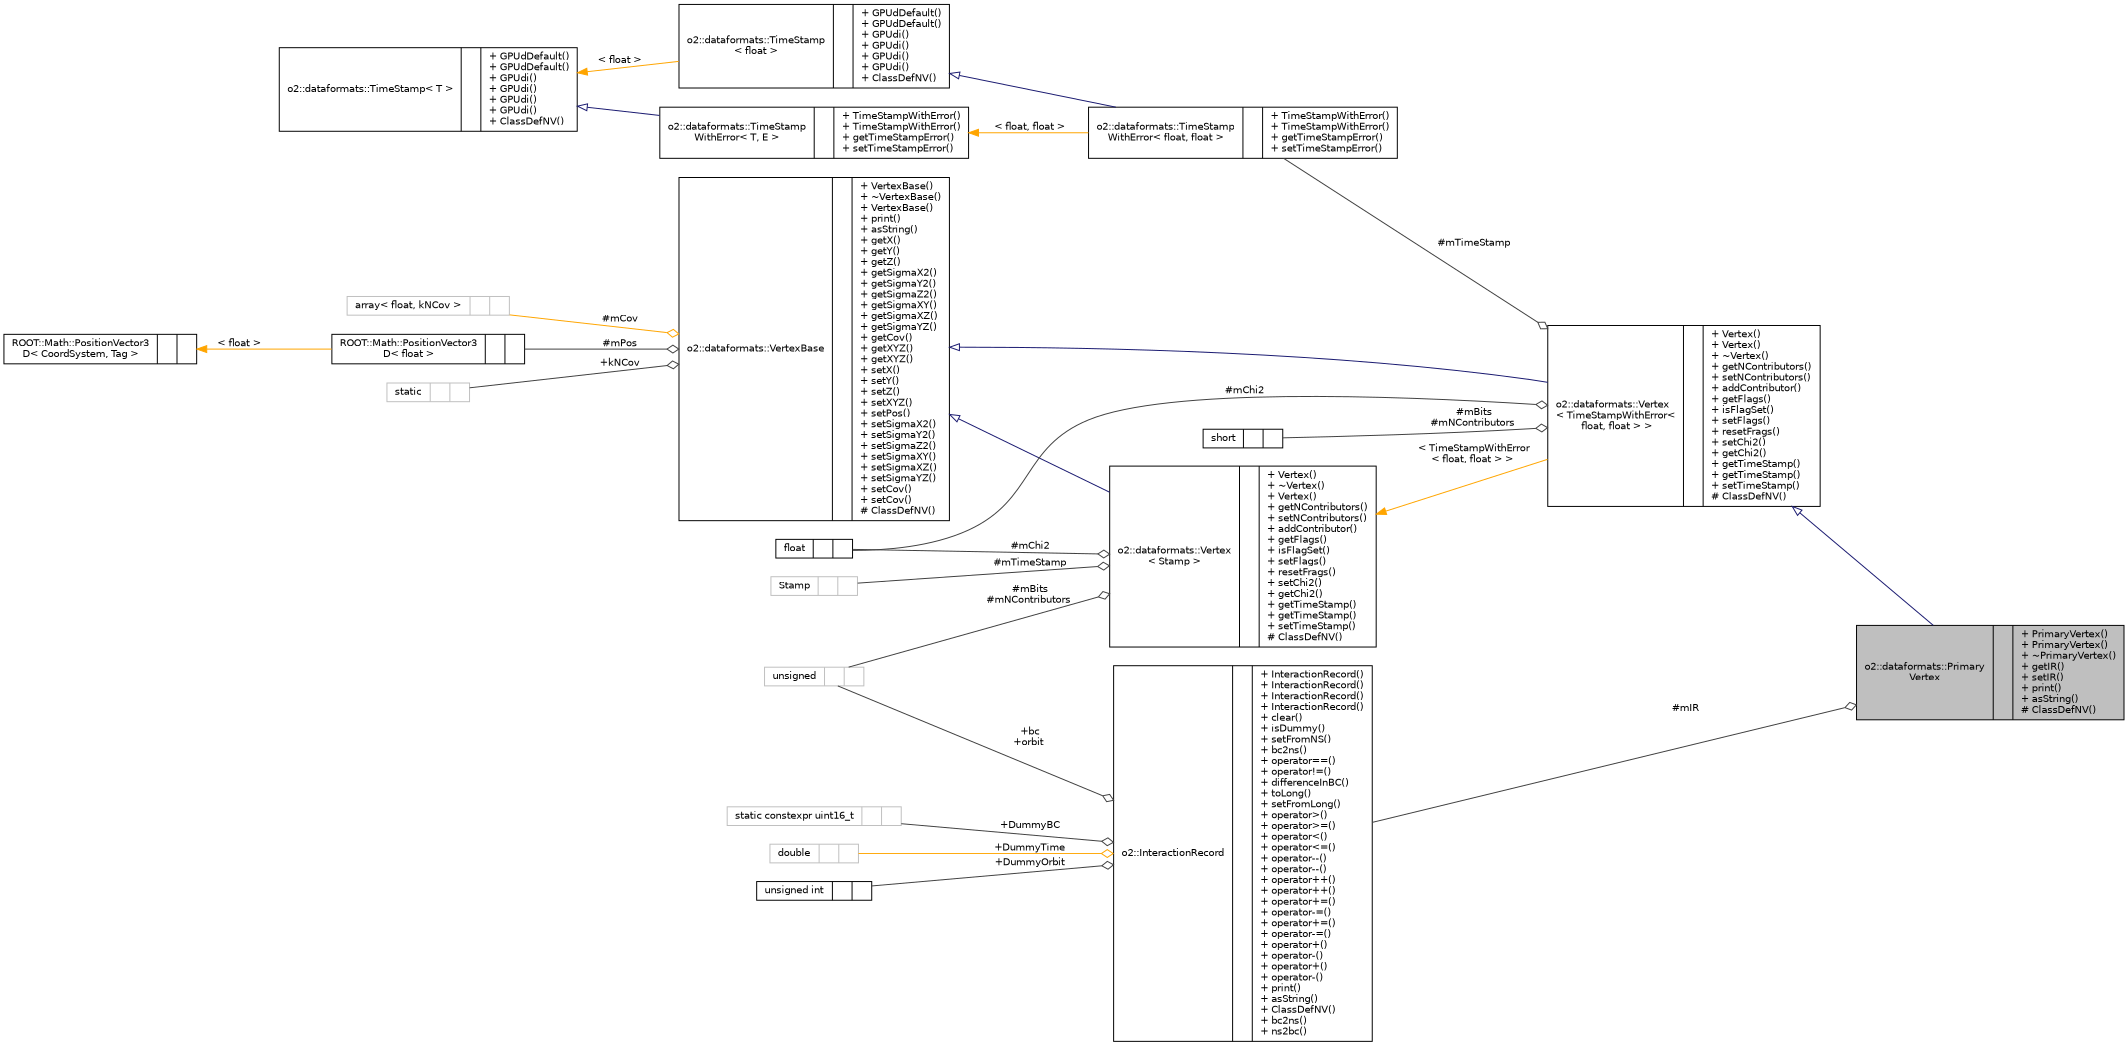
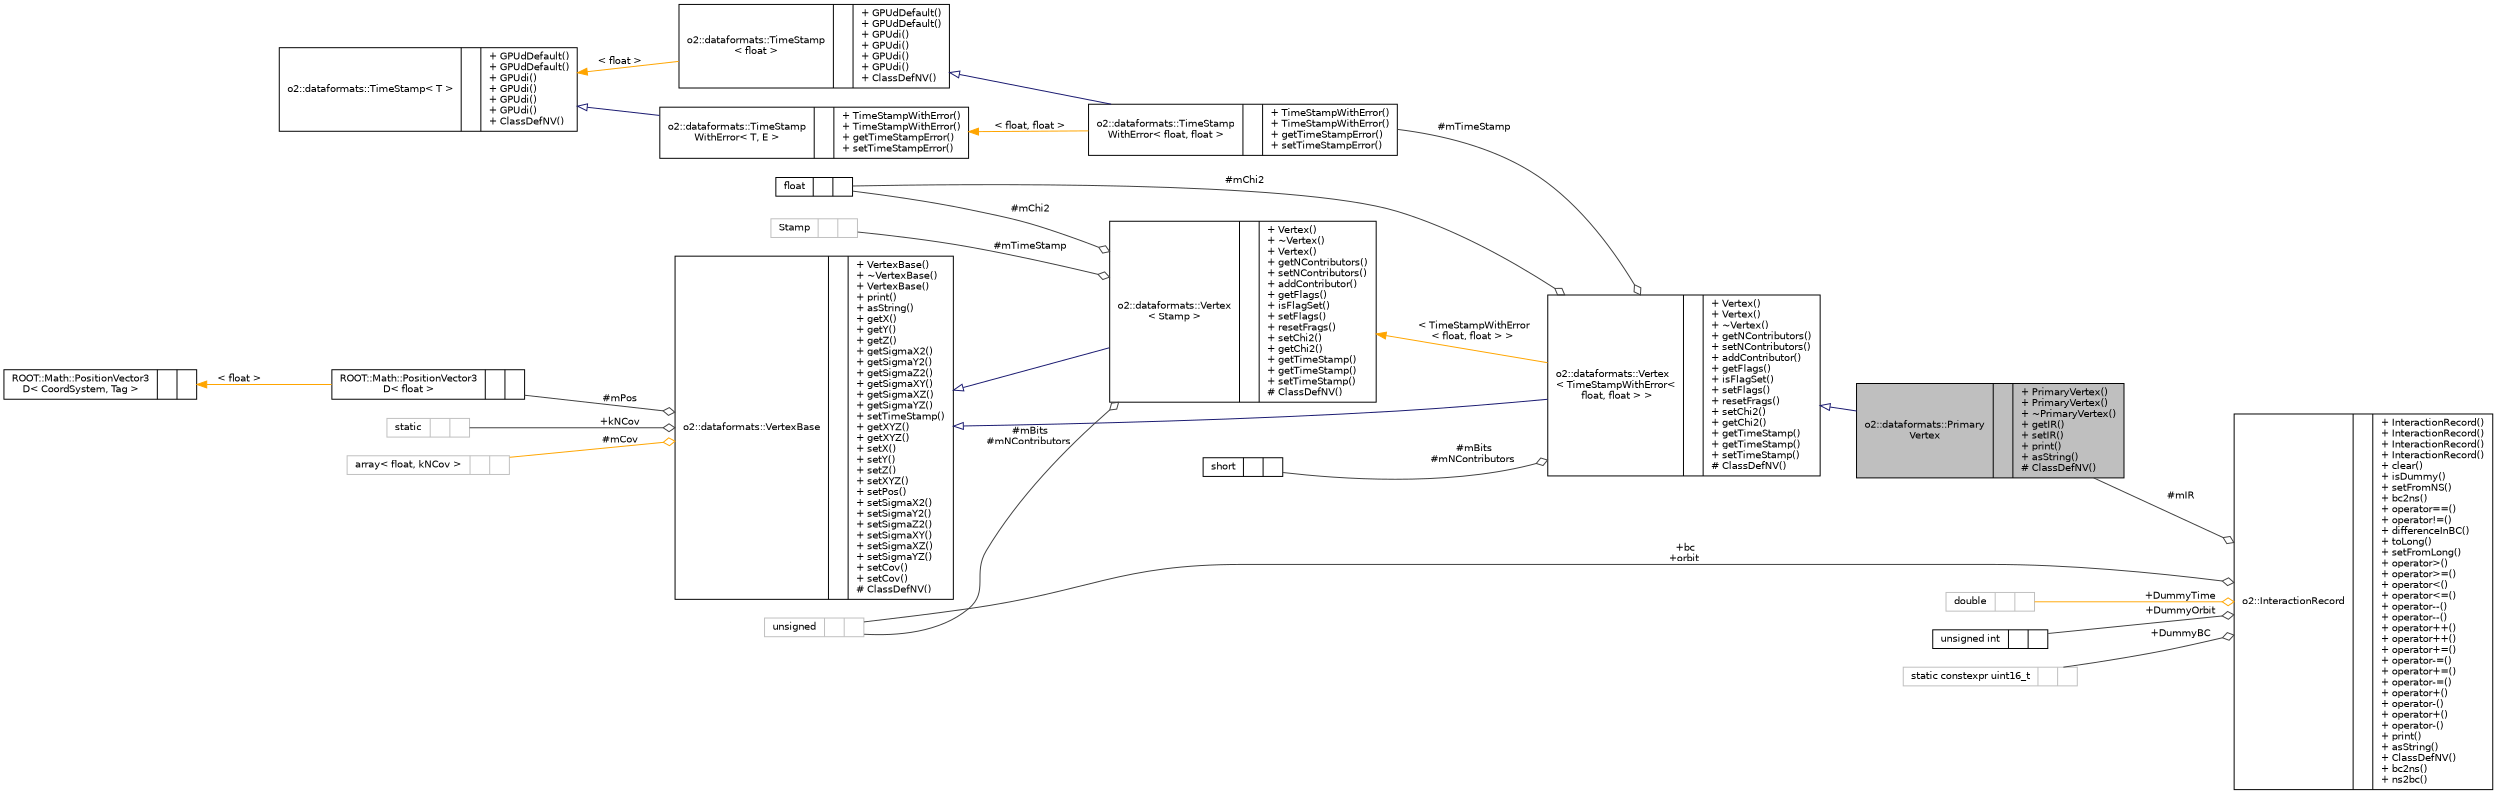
  digraph {
    rankdir=LR
    node [color=black fontname=Helvetica fontsize=10 shape=record]
    edge [color=grey25 fontname=Helvetica fontsize=10 labelfontname=Helvetica labelfontsize=10 style=solid arrowhead=odiamond]
    n1 [fillcolor=grey75 fontcolor=black height=0.2 label="{o2::dataformats::Primary\lVertex\n||+ PrimaryVertex()\l+ PrimaryVertex()\l+ ~PrimaryVertex()\l+ getIR()\l+ setIR()\l+ print()\l+ asString()\l# ClassDefNV()\l}" style=filled width=0.4]
    n2 [height=0.2 label="{o2::dataformats::Vertex\l\< TimeStampWithError\<\l float, float \> \>\n||+ Vertex()\l+ Vertex()\l+ ~Vertex()\l+ getNContributors()\l+ setNContributors()\l+ addContributor()\l+ getFlags()\l+ isFlagSet()\l+ setFlags()\l+ resetFrags()\l+ setChi2()\l+ getChi2()\l+ getTimeStamp()\l+ getTimeStamp()\l+ setTimeStamp()\l# ClassDefNV()\l}" width=0.4]
-   n3 [height=0.2 label="{o2::dataformats::VertexBase\n||+ VertexBase()\l+ ~VertexBase()\l+ VertexBase()\l+ print()\l+ asString()\l+ getX()\l+ getY()\l+ getZ()\l+ getSigmaX2()\l+ getSigmaY2()\l+ getSigmaZ2()\l+ getSigmaXY()\l+ getSigmaXZ()\l+ getSigmaYZ()\l+ getCov()\l+ getXYZ()\l+ getXYZ()\l+ setX()\l+ setY()\l+ setZ()\l+ setXYZ()\l+ setPos()\l+ setSigmaX2()\l+ setSigmaY2()\l+ setSigmaZ2()\l+ setSigmaXY()\l+ setSigmaXZ()\l+ setSigmaYZ()\l+ setCov()\l+ setCov()\l# ClassDefNV()\l}" width=0.4]
+   n3 [height=0.2 label="{o2::dataformats::VertexBase\n||+ VertexBase()\l+ ~VertexBase()\l+ VertexBase()\l+ print()\l+ asString()\l+ getX()\l+ getY()\l+ getZ()\l+ getSigmaX2()\l+ getSigmaY2()\l+ getSigmaZ2()\l+ getSigmaXY()\l+ getSigmaXZ()\l+ getSigmaYZ()\l+ setTimeStamp()\l+ getXYZ()\l+ getXYZ()\l+ setX()\l+ setY()\l+ setZ()\l+ setXYZ()\l+ setPos()\l+ setSigmaX2()\l+ setSigmaY2()\l+ setSigmaZ2()\l+ setSigmaXY()\l+ setSigmaXZ()\l+ setSigmaYZ()\l+ setCov()\l+ setCov()\l# ClassDefNV()\l}" width=0.4]
    n4 [height=0.2 label="{o2::dataformats::Vertex\l\< Stamp \>\n||+ Vertex()\l+ ~Vertex()\l+ Vertex()\l+ getNContributors()\l+ setNContributors()\l+ addContributor()\l+ getFlags()\l+ isFlagSet()\l+ setFlags()\l+ resetFrags()\l+ setChi2()\l+ getChi2()\l+ getTimeStamp()\l+ getTimeStamp()\l+ setTimeStamp()\l# ClassDefNV()\l}" width=0.4]
    n5 [color=grey75 height=0.2 label="{array\< float, kNCov \>\n||}" width=0.4]
    n6 [height=0.2 label="{ROOT::Math::PositionVector3\lD\< float \>\n||}" width=0.4]
    n7 [height=0.2 label="{ROOT::Math::PositionVector3\lD\< CoordSystem, Tag \>\n||}" width=0.4]
    n8 [color=grey75 height=0.2 label="{static\n||}" width=0.4]
    n9 [height=0.2 label="{short\n||}" width=0.4]
    n10 [height=0.2 label="{float\n||}" width=0.4]
    n11 [height=0.2 label="{o2::dataformats::TimeStamp\lWithError\< float, float \>\n||+ TimeStampWithError()\l+ TimeStampWithError()\l+ getTimeStampError()\l+ setTimeStampError()\l}" width=0.4]
    n12 [height=0.2 label="{o2::dataformats::TimeStamp\l\< float \>\n||+ GPUdDefault()\l+ GPUdDefault()\l+ GPUdi()\l+ GPUdi()\l+ GPUdi()\l+ GPUdi()\l+ ClassDefNV()\l}" width=0.4]
    n13 [height=0.2 label="{o2::dataformats::TimeStamp\< T \>\n||+ GPUdDefault()\l+ GPUdDefault()\l+ GPUdi()\l+ GPUdi()\l+ GPUdi()\l+ GPUdi()\l+ ClassDefNV()\l}" width=0.4]
    n14 [height=0.2 label="{o2::dataformats::TimeStamp\lWithError\< T, E \>\n||+ TimeStampWithError()\l+ TimeStampWithError()\l+ getTimeStampError()\l+ setTimeStampError()\l}" width=0.4]
    n15 [color=grey75 height=0.2 label="{unsigned\n||}" width=0.4]
    n16 [height=0.2 label="{o2::InteractionRecord\n||+ InteractionRecord()\l+ InteractionRecord()\l+ InteractionRecord()\l+ InteractionRecord()\l+ clear()\l+ isDummy()\l+ setFromNS()\l+ bc2ns()\l+ operator==()\l+ operator!=()\l+ differenceInBC()\l+ toLong()\l+ setFromLong()\l+ operator\>()\l+ operator\>=()\l+ operator\<()\l+ operator\<=()\l+ operator--()\l+ operator--()\l+ operator++()\l+ operator++()\l+ operator+=()\l+ operator-=()\l+ operator+=()\l+ operator-=()\l+ operator+()\l+ operator-()\l+ operator+()\l+ operator-()\l+ print()\l+ asString()\l+ ClassDefNV()\l+ bc2ns()\l+ ns2bc()\l}" width=0.4]
    n17 [color=grey75 height=0.2 label="{Stamp\n||}" width=0.4]
    n18 [color=grey75 height=0.2 label="{double\n||}" width=0.4]
    n19 [height=0.2 label="{unsigned int\n||}" width=0.4]
    n20 [color=grey75 height=0.2 label="{static constexpr uint16_t\n||}" width=0.4]
    n2 -> n1 [arrowtail=onormal color=midnightblue dir=back arrowhead=""]
    n3 -> n2 [arrowtail=onormal color=midnightblue dir=back arrowhead=""]
    n3 -> n4 [arrowtail=onormal color=midnightblue dir=back arrowhead=""]
    n4 -> n2 [color=orange dir=back label=" \< TimeStampWithError\l\< float, float \> \>" arrowhead=""]
    n5 -> n3 [color=orange label=" #mCov"]
    n6 -> n3 [label=" #mPos"]
    n7 -> n6 [color=orange dir=back label=" \< float \>" arrowhead=""]
    n8 -> n3 [label=" +kNCov"]
    n9 -> n2 [label=" #mBits\n#mNContributors"]
    n10 -> n2 [label=" #mChi2"]
    n10 -> n4 [label=" #mChi2"]
    n11 -> n2 [label=" #mTimeStamp"]
    n12 -> n11 [arrowtail=onormal color=midnightblue dir=back arrowhead=""]
    n13 -> n12 [color=orange dir=back label=" \< float \>" arrowhead=""]
    n13 -> n14 [arrowtail=onormal color=midnightblue dir=back arrowhead=""]
    n14 -> n11 [color=orange dir=back label=" \< float, float \>" arrowhead=""]
    n15 -> n4 [label=" #mBits\n#mNContributors"]
    n15 -> n16 [label=" +bc\n+orbit"]
-   n16 -> n1 [label=" #mIR"]
+   n1 -> n16 [label=" #mIR"]
    n17 -> n4 [label=" #mTimeStamp"]
    n18 -> n16 [color=orange label=" +DummyTime"]
    n19 -> n16 [label=" +DummyOrbit"]
    n20 -> n16 [label=" +DummyBC"]
  }
